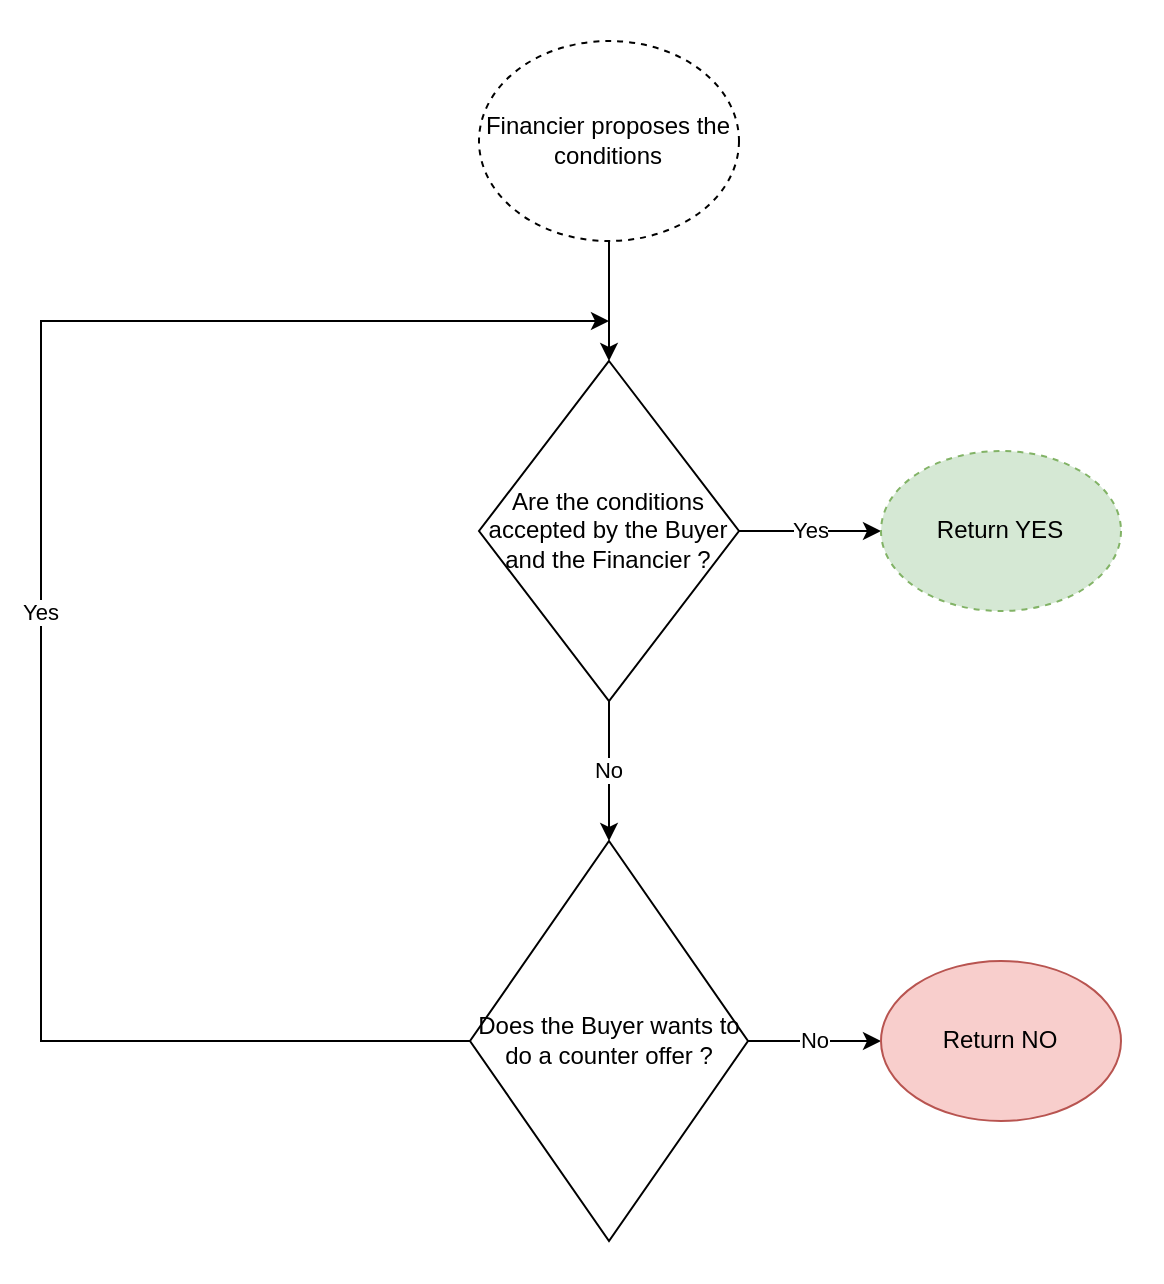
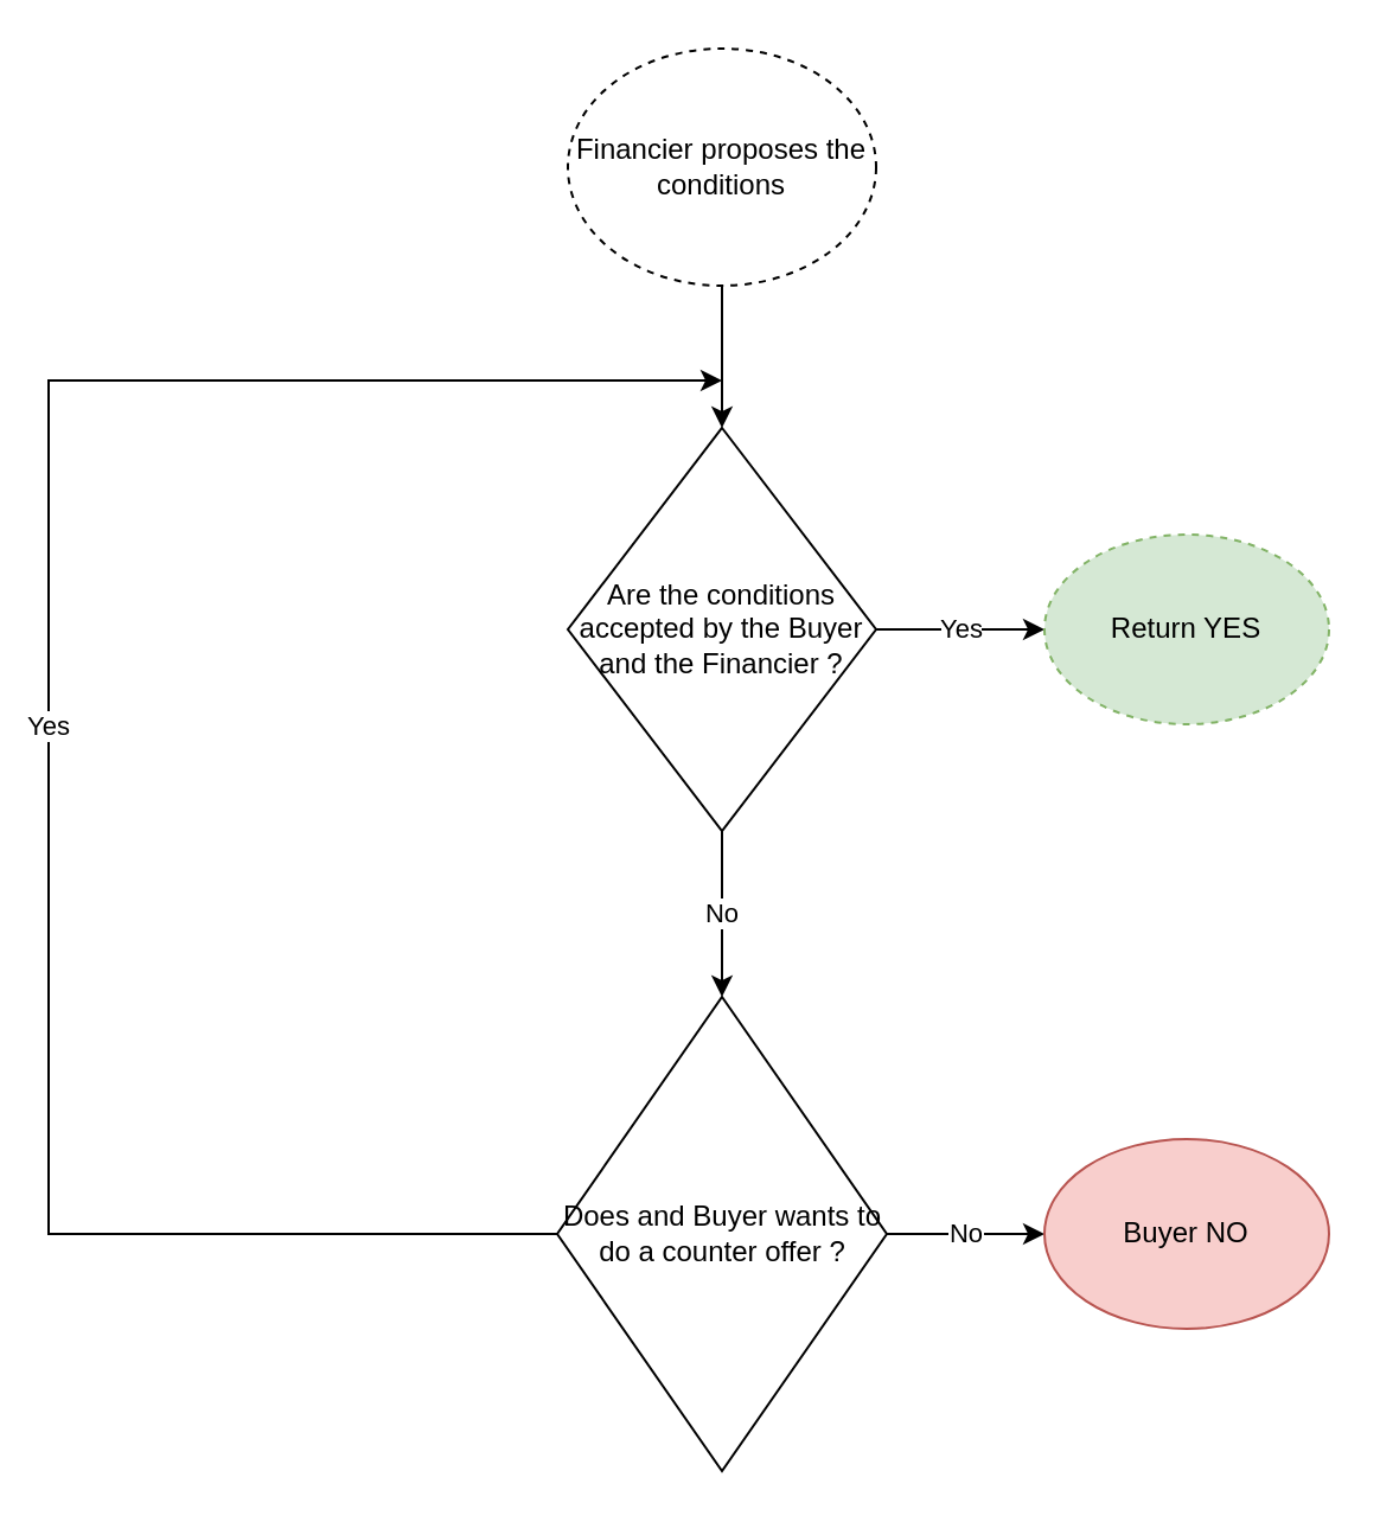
  <mxCell id="0" />
  <mxCell id="1" parent="0" />
  <mxCell id="2" style="edgeStyle=orthogonalEdgeStyle;rounded=0;orthogonalLoop=1;jettySize=auto;html=1;entryX=0.5;entryY=0;entryDx=0;entryDy=0;" edge="1" parent="1" source="3" target="6"><mxGeometry relative="1" as="geometry" /></mxCell>
  <mxCell id="3" value="Financier proposes the conditions" style="ellipse;whiteSpace=wrap;html=1;dashed=1;" vertex="1" parent="1"><mxGeometry x="239" y="20" width="130" height="100" as="geometry" /></mxCell>
  <mxCell id="4" value="Yes" style="edgeStyle=orthogonalEdgeStyle;rounded=0;orthogonalLoop=1;jettySize=auto;html=1;" edge="1" parent="1" source="6" target="7"><mxGeometry relative="1" as="geometry"><mxPoint x="450" y="265" as="targetPoint" /></mxGeometry></mxCell>
  <mxCell id="5" value="No" style="edgeStyle=orthogonalEdgeStyle;rounded=0;orthogonalLoop=1;jettySize=auto;html=1;" edge="1" parent="1" source="6"><mxGeometry relative="1" as="geometry"><mxPoint x="304" y="420" as="targetPoint" /></mxGeometry></mxCell>
  <mxCell id="6" value="Are the conditions accepted by the Buyer and the Financier ?" style="rhombus;whiteSpace=wrap;html=1;" vertex="1" parent="1"><mxGeometry x="239" y="180" width="130" height="170" as="geometry" /></mxCell>
  <mxCell id="7" value="Return YES" style="ellipse;whiteSpace=wrap;html=1;fillColor=#d5e8d4;strokeColor=#82b366;dashed=1;" vertex="1" parent="1"><mxGeometry x="440" y="225" width="120" height="80" as="geometry" /></mxCell>
  <mxCell id="8" value="No" style="edgeStyle=orthogonalEdgeStyle;rounded=0;orthogonalLoop=1;jettySize=auto;html=1;exitX=1;exitY=0.5;exitDx=0;exitDy=0;" edge="1" parent="1" source="10"><mxGeometry relative="1" as="geometry"><mxPoint x="440" y="520" as="targetPoint" /></mxGeometry></mxCell>
  <mxCell id="9" value="Yes" style="edgeStyle=orthogonalEdgeStyle;rounded=0;orthogonalLoop=1;jettySize=auto;html=1;" edge="1" parent="1" source="10"><mxGeometry relative="1" as="geometry"><mxPoint x="304" y="160" as="targetPoint" /><Array as="points"><mxPoint x="20" y="520" /><mxPoint x="20" y="160" /></Array></mxGeometry></mxCell>
- <mxCell id="10" value="Does the Buyer wants to do a counter offer ?" style="rhombus;whiteSpace=wrap;html=1;" vertex="1" parent="1"><mxGeometry x="234.5" y="420" width="139" height="200" as="geometry" /></mxCell>
- <mxCell id="11" value="Return NO" style="ellipse;whiteSpace=wrap;html=1;fillColor=#f8cecc;strokeColor=#b85450;" vertex="1" parent="1"><mxGeometry x="440" y="480" width="120" height="80" as="geometry" /></mxCell>
+ <mxCell id="10" value="Does and Buyer wants to do a counter offer ?" style="rhombus;whiteSpace=wrap;html=1;" vertex="1" parent="1"><mxGeometry x="234.5" y="420" width="139" height="200" as="geometry" /></mxCell>
+ <mxCell id="11" value="Buyer NO" style="ellipse;whiteSpace=wrap;html=1;fillColor=#f8cecc;strokeColor=#b85450;" vertex="1" parent="1"><mxGeometry x="440" y="480" width="120" height="80" as="geometry" /></mxCell>
